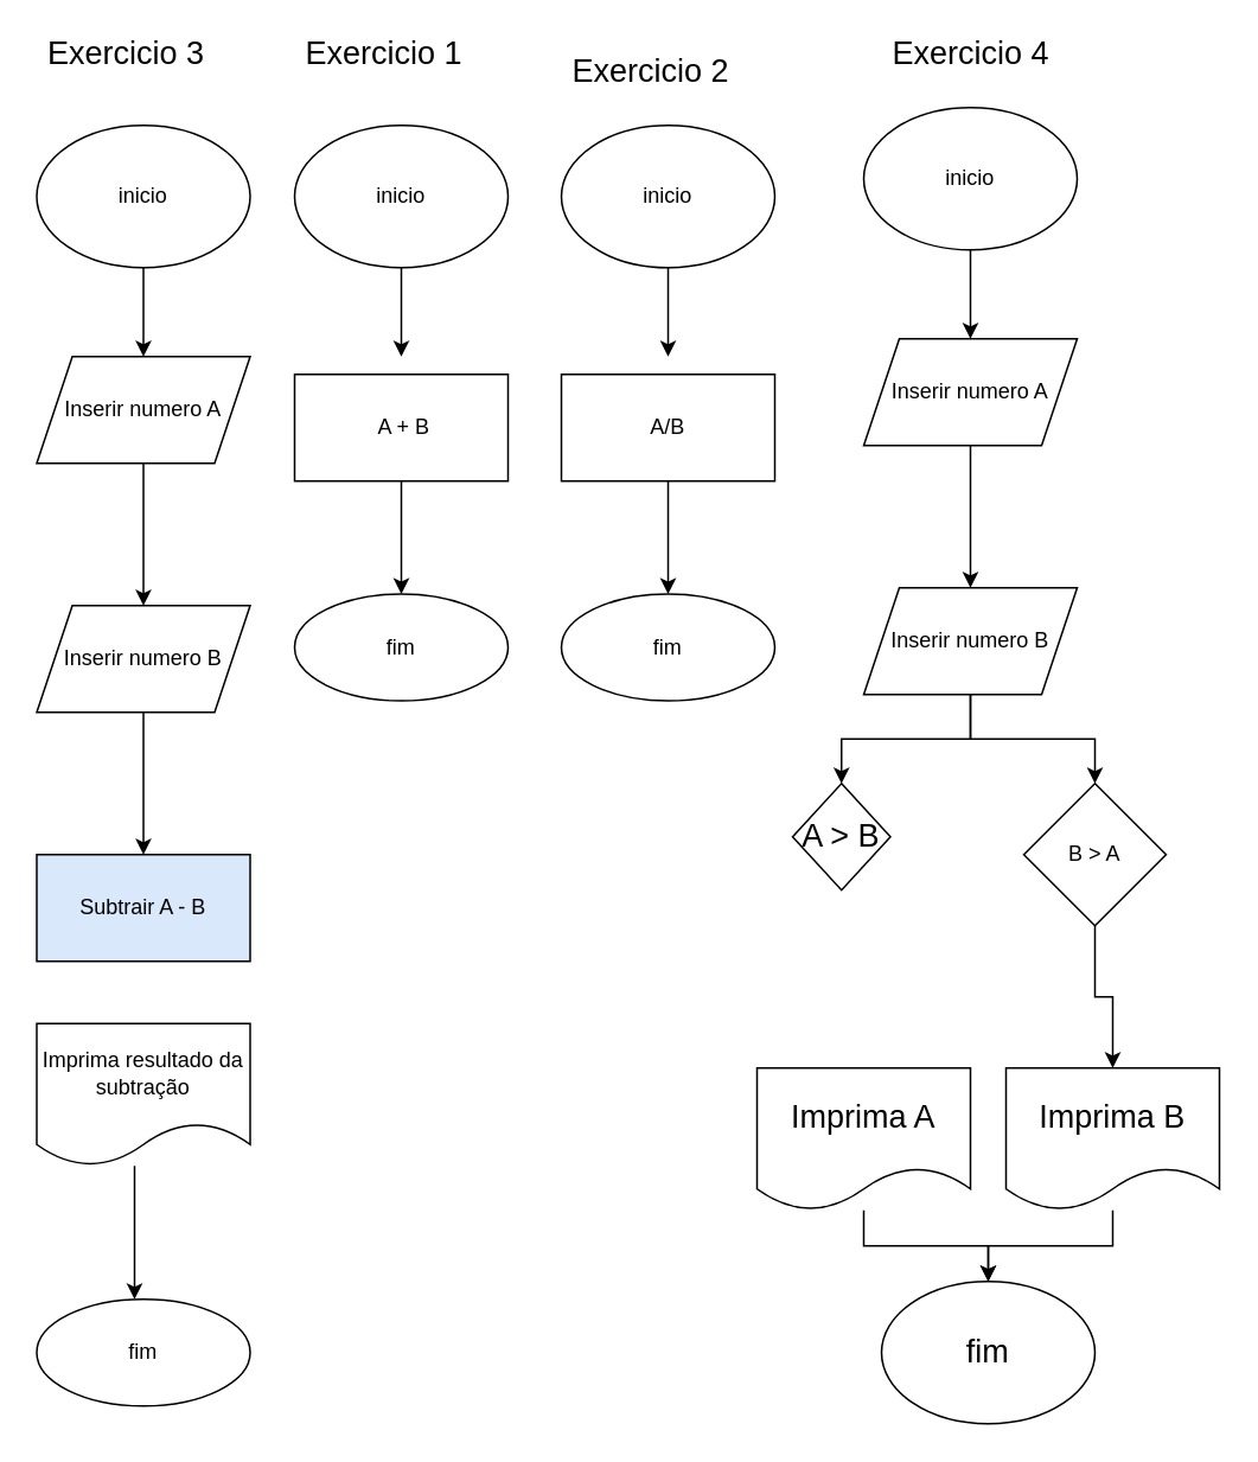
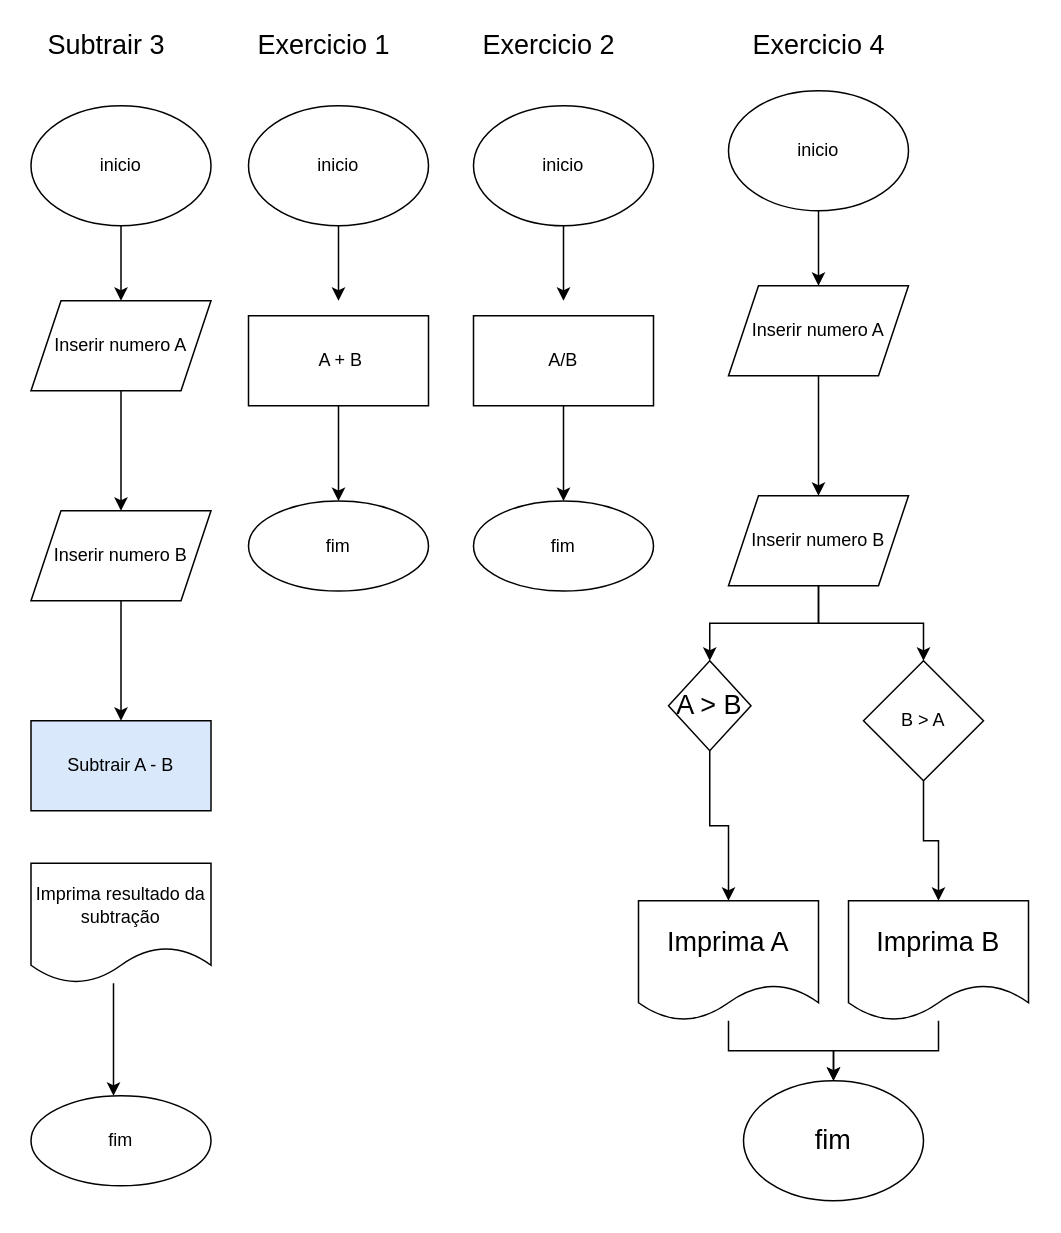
  <mxCell id="0" />
  <mxCell id="1" parent="0" />
  <mxCell id="2" value="" style="edgeStyle=orthogonalEdgeStyle;rounded=0;orthogonalLoop=1;jettySize=auto;html=1;" edge="1" parent="1" source="3" target="5"><mxGeometry relative="1" as="geometry" /></mxCell>
  <mxCell id="3" value="inicio" style="ellipse;whiteSpace=wrap;html=1;" vertex="1" parent="1"><mxGeometry x="20" y="70" width="120" height="80" as="geometry" /></mxCell>
  <mxCell id="4" value="" style="edgeStyle=orthogonalEdgeStyle;rounded=0;orthogonalLoop=1;jettySize=auto;html=1;" edge="1" parent="1" source="5" target="7"><mxGeometry relative="1" as="geometry" /></mxCell>
  <mxCell id="5" value="Inserir numero A" style="shape=parallelogram;perimeter=parallelogramPerimeter;whiteSpace=wrap;html=1;fixedSize=1;" vertex="1" parent="1"><mxGeometry x="20" y="200" width="120" height="60" as="geometry" /></mxCell>
  <mxCell id="6" value="" style="edgeStyle=orthogonalEdgeStyle;rounded=0;orthogonalLoop=1;jettySize=auto;html=1;" edge="1" parent="1" source="7" target="8"><mxGeometry relative="1" as="geometry" /></mxCell>
  <mxCell id="7" value="Inserir numero B" style="shape=parallelogram;perimeter=parallelogramPerimeter;whiteSpace=wrap;html=1;fixedSize=1;" vertex="1" parent="1"><mxGeometry x="20" y="340" width="120" height="60" as="geometry" /></mxCell>
  <mxCell id="8" value="Subtrair A - B" style="whiteSpace=wrap;html=1;fillColor=#dae8fc;" vertex="1" parent="1"><mxGeometry x="20" y="480" width="120" height="60" as="geometry" /></mxCell>
  <mxCell id="9" value="" style="edgeStyle=orthogonalEdgeStyle;rounded=0;orthogonalLoop=1;jettySize=auto;html=1;" edge="1" parent="1" source="10"><mxGeometry relative="1" as="geometry"><mxPoint x="75" y="730" as="targetPoint" /><Array as="points"><mxPoint x="75" y="670" /><mxPoint x="75" y="670" /></Array></mxGeometry></mxCell>
  <mxCell id="10" value="Imprima resultado da subtração" style="shape=document;whiteSpace=wrap;html=1;boundedLbl=1;" vertex="1" parent="1"><mxGeometry x="20" y="575" width="120" height="80" as="geometry" /></mxCell>
  <mxCell id="11" value="fim" style="ellipse;whiteSpace=wrap;html=1;" vertex="1" parent="1"><mxGeometry x="20" y="730" width="120" height="60" as="geometry" /></mxCell>
- <mxCell id="12" value="&lt;font style=&quot;font-size: 18px&quot;&gt;Exercicio 3&lt;/font&gt;" style="text;html=1;resizable=0;autosize=1;align=center;verticalAlign=middle;points=[];fillColor=none;strokeColor=none;rounded=0;" vertex="1" parent="1"><mxGeometry x="20" y="20" width="100" height="20" as="geometry" /></mxCell>
+ <mxCell id="12" value="&lt;font style=&quot;font-size: 18px&quot;&gt;Subtrair 3&lt;/font&gt;" style="text;html=1;resizable=0;autosize=1;align=center;verticalAlign=middle;points=[];fillColor=none;strokeColor=none;rounded=0;" vertex="1" parent="1"><mxGeometry x="20" y="20" width="100" height="20" as="geometry" /></mxCell>
  <mxCell id="13" value="" style="edgeStyle=orthogonalEdgeStyle;rounded=0;orthogonalLoop=1;jettySize=auto;html=1;" edge="1" parent="1" source="14"><mxGeometry relative="1" as="geometry"><mxPoint x="225" y="200" as="targetPoint" /></mxGeometry></mxCell>
  <mxCell id="14" value="inicio" style="ellipse;whiteSpace=wrap;html=1;" vertex="1" parent="1"><mxGeometry x="165" y="70" width="120" height="80" as="geometry" /></mxCell>
  <mxCell id="15" value="" style="edgeStyle=orthogonalEdgeStyle;rounded=0;orthogonalLoop=1;jettySize=auto;html=1;fontSize=18;" edge="1" parent="1" source="16" target="17"><mxGeometry relative="1" as="geometry" /></mxCell>
  <mxCell id="16" value="&amp;nbsp;A + B" style="whiteSpace=wrap;html=1;" vertex="1" parent="1"><mxGeometry x="165" y="210" width="120" height="60" as="geometry" /></mxCell>
  <mxCell id="17" value="fim" style="ellipse;whiteSpace=wrap;html=1;" vertex="1" parent="1"><mxGeometry x="165" y="333.5" width="120" height="60" as="geometry" /></mxCell>
  <mxCell id="18" value="&lt;font style=&quot;font-size: 18px&quot;&gt;Exercicio 1&lt;/font&gt;" style="text;html=1;resizable=0;autosize=1;align=center;verticalAlign=middle;points=[];fillColor=none;strokeColor=none;rounded=0;" vertex="1" parent="1"><mxGeometry x="165" y="20" width="100" height="20" as="geometry" /></mxCell>
  <mxCell id="19" value="" style="edgeStyle=orthogonalEdgeStyle;rounded=0;orthogonalLoop=1;jettySize=auto;html=1;" edge="1" parent="1" source="20"><mxGeometry relative="1" as="geometry"><mxPoint x="375" y="200" as="targetPoint" /></mxGeometry></mxCell>
  <mxCell id="20" value="inicio" style="ellipse;whiteSpace=wrap;html=1;" vertex="1" parent="1"><mxGeometry x="315" y="70" width="120" height="80" as="geometry" /></mxCell>
  <mxCell id="21" value="" style="edgeStyle=orthogonalEdgeStyle;rounded=0;orthogonalLoop=1;jettySize=auto;html=1;fontSize=18;" edge="1" parent="1" source="22" target="23"><mxGeometry relative="1" as="geometry" /></mxCell>
  <mxCell id="22" value="A/B" style="whiteSpace=wrap;html=1;" vertex="1" parent="1"><mxGeometry x="315" y="210" width="120" height="60" as="geometry" /></mxCell>
  <mxCell id="23" value="fim" style="ellipse;whiteSpace=wrap;html=1;" vertex="1" parent="1"><mxGeometry x="315" y="333.5" width="120" height="60" as="geometry" /></mxCell>
- <mxCell id="24" value="&lt;font style=&quot;font-size: 18px&quot;&gt;Exercicio 2&lt;/font&gt;" style="text;html=1;resizable=0;autosize=1;align=center;verticalAlign=middle;points=[];fillColor=none;strokeColor=none;rounded=0;" vertex="1" parent="1"><mxGeometry x="315" y="30" width="100" height="20" as="geometry" /></mxCell>
+ <mxCell id="24" value="&lt;font style=&quot;font-size: 18px&quot;&gt;Exercicio 2&lt;/font&gt;" style="text;html=1;resizable=0;autosize=1;align=center;verticalAlign=middle;points=[];fillColor=none;strokeColor=none;rounded=0;" vertex="1" parent="1"><mxGeometry x="315" y="20" width="100" height="20" as="geometry" /></mxCell>
  <mxCell id="25" value="&lt;font style=&quot;font-size: 18px&quot;&gt;Exercicio 4&lt;/font&gt;" style="text;html=1;resizable=0;autosize=1;align=center;verticalAlign=middle;points=[];fillColor=none;strokeColor=none;rounded=0;" vertex="1" parent="1"><mxGeometry x="495" y="20" width="100" height="20" as="geometry" /></mxCell>
  <mxCell id="26" value="" style="edgeStyle=orthogonalEdgeStyle;rounded=0;orthogonalLoop=1;jettySize=auto;html=1;" edge="1" parent="1" source="27" target="29"><mxGeometry relative="1" as="geometry" /></mxCell>
  <mxCell id="27" value="inicio" style="ellipse;whiteSpace=wrap;html=1;" vertex="1" parent="1"><mxGeometry x="485" y="60" width="120" height="80" as="geometry" /></mxCell>
  <mxCell id="28" value="" style="edgeStyle=orthogonalEdgeStyle;rounded=0;orthogonalLoop=1;jettySize=auto;html=1;" edge="1" parent="1" source="29" target="32"><mxGeometry relative="1" as="geometry" /></mxCell>
  <mxCell id="29" value="Inserir numero A" style="shape=parallelogram;perimeter=parallelogramPerimeter;whiteSpace=wrap;html=1;fixedSize=1;" vertex="1" parent="1"><mxGeometry x="485" y="190" width="120" height="60" as="geometry" /></mxCell>
  <mxCell id="30" value="" style="edgeStyle=orthogonalEdgeStyle;rounded=0;orthogonalLoop=1;jettySize=auto;html=1;fontSize=18;" edge="1" parent="1" source="32" target="34"><mxGeometry relative="1" as="geometry" /></mxCell>
  <mxCell id="31" value="" style="edgeStyle=orthogonalEdgeStyle;rounded=0;orthogonalLoop=1;jettySize=auto;html=1;fontSize=18;" edge="1" parent="1" source="32" target="36"><mxGeometry relative="1" as="geometry" /></mxCell>
  <mxCell id="32" value="Inserir numero B" style="shape=parallelogram;perimeter=parallelogramPerimeter;whiteSpace=wrap;html=1;fixedSize=1;" vertex="1" parent="1"><mxGeometry x="485" y="330" width="120" height="60" as="geometry" /></mxCell>
+ <mxCell id="33" value="" style="edgeStyle=orthogonalEdgeStyle;rounded=0;orthogonalLoop=1;jettySize=auto;html=1;fontSize=18;" edge="1" parent="1" source="34" target="38"><mxGeometry relative="1" as="geometry" /></mxCell>
  <mxCell id="34" value="A &amp;gt; B" style="rhombus;whiteSpace=wrap;html=1;fontSize=18;" vertex="1" parent="1"><mxGeometry x="445" y="440" width="55" height="60" as="geometry" /></mxCell>
  <mxCell id="35" value="" style="edgeStyle=orthogonalEdgeStyle;rounded=0;orthogonalLoop=1;jettySize=auto;html=1;fontSize=18;" edge="1" parent="1" source="36" target="40"><mxGeometry relative="1" as="geometry" /></mxCell>
  <mxCell id="36" value="B &amp;gt; A" style="rhombus;whiteSpace=wrap;html=1;" vertex="1" parent="1"><mxGeometry x="575" y="440" width="80" height="80" as="geometry" /></mxCell>
  <mxCell id="37" value="" style="edgeStyle=orthogonalEdgeStyle;rounded=0;orthogonalLoop=1;jettySize=auto;html=1;fontSize=18;" edge="1" parent="1" source="38" target="41"><mxGeometry relative="1" as="geometry" /></mxCell>
  <mxCell id="38" value="Imprima A" style="shape=document;whiteSpace=wrap;html=1;boundedLbl=1;fontSize=18;" vertex="1" parent="1"><mxGeometry x="425" y="600" width="120" height="80" as="geometry" /></mxCell>
  <mxCell id="39" value="" style="edgeStyle=orthogonalEdgeStyle;rounded=0;orthogonalLoop=1;jettySize=auto;html=1;fontSize=18;" edge="1" parent="1" source="40" target="41"><mxGeometry relative="1" as="geometry" /></mxCell>
  <mxCell id="40" value="Imprima B" style="shape=document;whiteSpace=wrap;html=1;boundedLbl=1;fontSize=18;" vertex="1" parent="1"><mxGeometry x="565" y="600" width="120" height="80" as="geometry" /></mxCell>
  <mxCell id="41" value="fim" style="ellipse;whiteSpace=wrap;html=1;fontSize=18;" vertex="1" parent="1"><mxGeometry x="495" y="720" width="120" height="80" as="geometry" /></mxCell>
